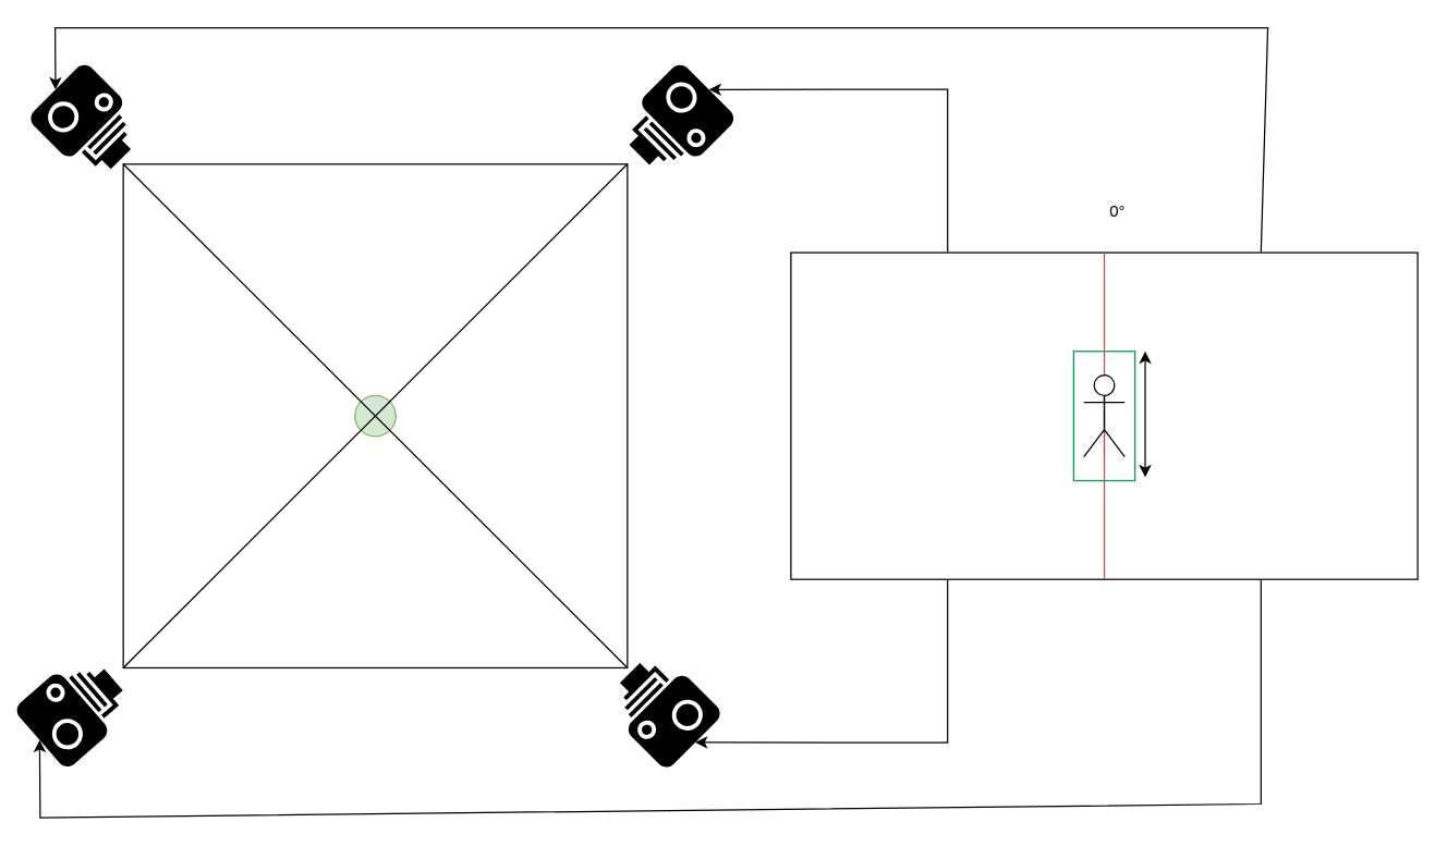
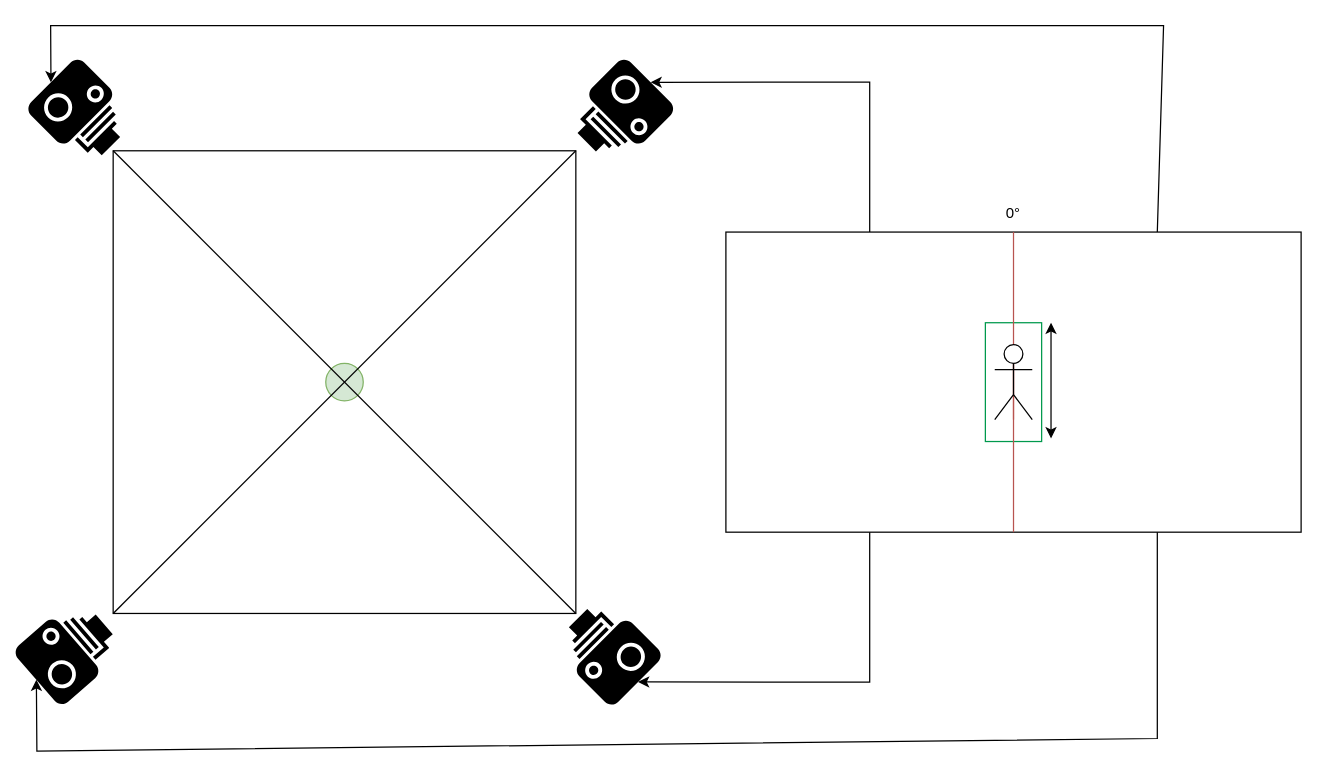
  <mxCell id="0" />
  <mxCell id="1" parent="0" />
  <mxCell id="2" value="" style="whiteSpace=wrap;html=1;aspect=fixed;" vertex="1" parent="1"><mxGeometry x="90" y="120" width="370" height="370" as="geometry" /></mxCell>
  <mxCell id="3" value="" style="shape=mxgraph.signs.tech.camera_1;html=1;pointerEvents=1;fillColor=#000000;strokeColor=none;verticalLabelPosition=bottom;verticalAlign=top;align=center;rotation=-41;" vertex="1" parent="1"><mxGeometry x="20" y="490" width="70" height="60" as="geometry" /></mxCell>
  <mxCell id="4" value="" style="shape=mxgraph.signs.tech.camera_1;html=1;pointerEvents=1;fillColor=#000000;strokeColor=none;verticalLabelPosition=bottom;verticalAlign=top;align=center;rotation=-135;" vertex="1" parent="1"><mxGeometry x="450" y="490" width="70" height="60" as="geometry" /></mxCell>
  <mxCell id="5" value="" style="shape=mxgraph.signs.tech.camera_1;html=1;pointerEvents=1;fillColor=#000000;strokeColor=none;verticalLabelPosition=bottom;verticalAlign=top;align=center;rotation=-225;" vertex="1" parent="1"><mxGeometry x="460" y="60" width="70" height="60" as="geometry" /></mxCell>
  <mxCell id="6" value="" style="shape=mxgraph.signs.tech.camera_1;html=1;pointerEvents=1;fillColor=#000000;strokeColor=none;verticalLabelPosition=bottom;verticalAlign=top;align=center;rotation=45;" vertex="1" parent="1"><mxGeometry x="30" y="60" width="70" height="60" as="geometry" /></mxCell>
  <mxCell id="7" value="" style="ellipse;whiteSpace=wrap;html=1;aspect=fixed;fillColor=#d5e8d4;strokeColor=#82b366;" vertex="1" parent="1"><mxGeometry x="260" y="290" width="30" height="30" as="geometry" /></mxCell>
  <mxCell id="8" value="" style="endArrow=none;html=1;rounded=0;entryX=1;entryY=1;entryDx=0;entryDy=0;exitX=0;exitY=0;exitDx=0;exitDy=0;" edge="1" parent="1" source="2" target="2"><mxGeometry width="50" height="50" relative="1" as="geometry"><mxPoint x="-30" y="310" as="sourcePoint" /><mxPoint x="20" y="260" as="targetPoint" /></mxGeometry></mxCell>
  <mxCell id="9" value="" style="endArrow=none;html=1;rounded=0;entryX=1;entryY=0;entryDx=0;entryDy=0;exitX=0;exitY=1;exitDx=0;exitDy=0;" edge="1" parent="1" source="2" target="2"><mxGeometry width="50" height="50" relative="1" as="geometry"><mxPoint x="340" y="600" as="sourcePoint" /><mxPoint x="390" y="550" as="targetPoint" /></mxGeometry></mxCell>
  <mxCell id="10" value="" style="rounded=0;whiteSpace=wrap;html=1;" vertex="1" parent="1"><mxGeometry x="580" y="185" width="460" height="240" as="geometry" /></mxCell>
  <mxCell id="11" value="" style="endArrow=classic;html=1;rounded=0;entryX=0;entryY=0.5;entryDx=0;entryDy=0;entryPerimeter=0;exitX=0.75;exitY=1;exitDx=0;exitDy=0;" edge="1" parent="1" source="10" target="3"><mxGeometry width="50" height="50" relative="1" as="geometry"><mxPoint x="800" y="690" as="sourcePoint" /><mxPoint x="570" y="650" as="targetPoint" /><Array as="points"><mxPoint x="925" y="590" /><mxPoint x="29" y="600" /></Array></mxGeometry></mxCell>
  <mxCell id="12" value="" style="endArrow=classic;html=1;rounded=0;entryX=0;entryY=0.5;entryDx=0;entryDy=0;entryPerimeter=0;exitX=0.25;exitY=1;exitDx=0;exitDy=0;" edge="1" parent="1" source="10" target="4"><mxGeometry width="50" height="50" relative="1" as="geometry"><mxPoint x="700" y="570" as="sourcePoint" /><mxPoint x="750" y="520" as="targetPoint" /><Array as="points"><mxPoint x="695" y="545" /></Array></mxGeometry></mxCell>
  <mxCell id="13" value="" style="endArrow=classic;html=1;rounded=0;entryX=0;entryY=0.5;entryDx=0;entryDy=0;entryPerimeter=0;exitX=0.25;exitY=0;exitDx=0;exitDy=0;" edge="1" parent="1" source="10" target="5"><mxGeometry width="50" height="50" relative="1" as="geometry"><mxPoint x="690" y="400" as="sourcePoint" /><mxPoint x="740" y="350" as="targetPoint" /><Array as="points"><mxPoint x="695" y="65" /></Array></mxGeometry></mxCell>
  <mxCell id="14" value="" style="endArrow=classic;html=1;rounded=0;exitX=0.75;exitY=0;exitDx=0;exitDy=0;entryX=0;entryY=0.5;entryDx=0;entryDy=0;entryPerimeter=0;" edge="1" parent="1" source="10" target="6"><mxGeometry width="50" height="50" relative="1" as="geometry"><mxPoint x="920" y="180" as="sourcePoint" /><mxPoint x="40" y="-20" as="targetPoint" /><Array as="points"><mxPoint x="930" y="20" /><mxPoint x="40" y="20" /></Array></mxGeometry></mxCell>
  <mxCell id="15" value="" style="rounded=0;whiteSpace=wrap;html=1;strokeColor=#00994D;" vertex="1" parent="1"><mxGeometry x="787.5" y="257.5" width="45" height="95" as="geometry" /></mxCell>
  <mxCell id="16" value="" style="endArrow=none;html=1;rounded=0;entryX=0.5;entryY=0;entryDx=0;entryDy=0;exitX=0.5;exitY=1;exitDx=0;exitDy=0;fillColor=#f8cecc;strokeColor=#b85450;" edge="1" parent="1" source="18" target="10"><mxGeometry width="50" height="50" relative="1" as="geometry"><mxPoint x="770" y="260" as="sourcePoint" /><mxPoint x="820" y="210" as="targetPoint" /></mxGeometry></mxCell>
  <mxCell id="17" value="" style="endArrow=none;html=1;rounded=0;entryX=0.5;entryY=0;entryDx=0;entryDy=0;exitX=0.5;exitY=1;exitDx=0;exitDy=0;fillColor=#f8cecc;strokeColor=#b85450;" edge="1" parent="1" source="10" target="18"><mxGeometry width="50" height="50" relative="1" as="geometry"><mxPoint x="810" y="425" as="sourcePoint" /><mxPoint x="810" y="185" as="targetPoint" /></mxGeometry></mxCell>
  <mxCell id="18" value="" style="shape=umlActor;verticalLabelPosition=bottom;verticalAlign=top;html=1;outlineConnect=0;" vertex="1" parent="1"><mxGeometry x="795" y="275" width="30" height="60" as="geometry" /></mxCell>
- <mxCell id="19" value="0°" style="text;html=1;align=center;verticalAlign=middle;whiteSpace=wrap;rounded=0;" vertex="1" parent="1"><mxGeometry x="790" y="140" width="60" height="30" as="geometry" /></mxCell>
+ <mxCell id="19" value="0°" style="text;html=1;align=center;verticalAlign=middle;whiteSpace=wrap;rounded=0;" vertex="1" parent="1"><mxGeometry x="780" y="155" width="60" height="30" as="geometry" /></mxCell>
  <mxCell id="20" value="" style="endArrow=classic;startArrow=classic;html=1;rounded=0;" edge="1" parent="1"><mxGeometry width="50" height="50" relative="1" as="geometry"><mxPoint x="840" y="257.5" as="sourcePoint" /><mxPoint x="840" y="350" as="targetPoint" /></mxGeometry></mxCell>
